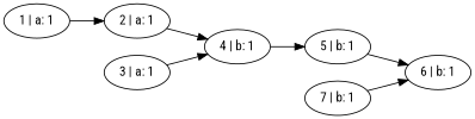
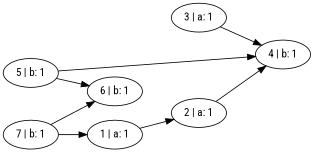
  digraph {
    fontname="Roboto Condensed"
    rankdir=LR
    node [fontname="Roboto Condensed"]
    edge [fontname="Roboto Condensed"]
    n1 [label="1 | a: 1"]
    n2 [label="2 | a: 1"]
    n3 [label="4 | b: 1"]
    n4 [label="3 | a: 1"]
    n5 [label="5 | b: 1"]
    n6 [label="6 | b: 1"]
    n7 [label="7 | b: 1"]
    n1 -> n2
    n2 -> n3
-   n3 -> n5
+   n5 -> n3
    n4 -> n3
    n5 -> n6
+   n7 -> n1
    n7 -> n6
  }
